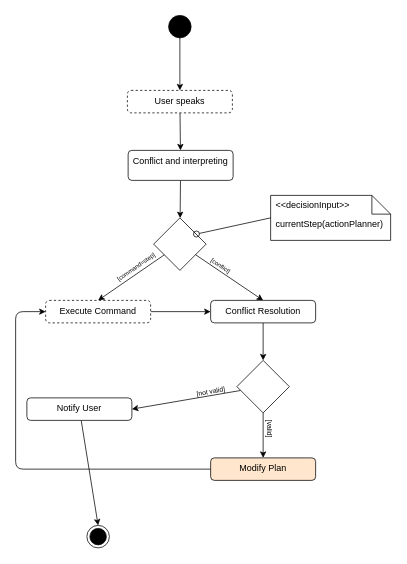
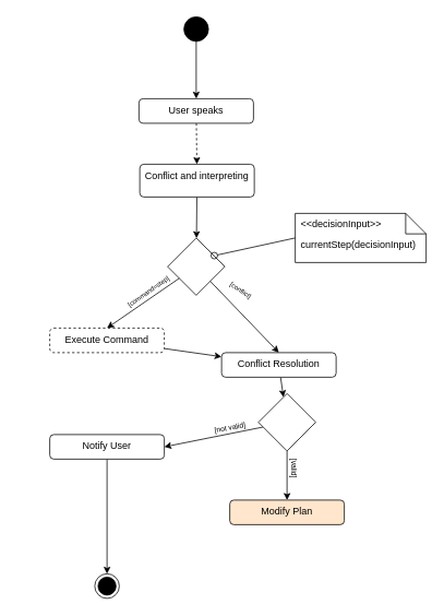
  <mxCell id="0" />
  <mxCell id="1" parent="0" />
  <mxCell id="2" value="" style="rhombus;" parent="1" vertex="1"><mxGeometry x="204" y="290" width="70" height="70" as="geometry" /></mxCell>
  <mxCell id="3" value="" style="edgeStyle=none;html=1;" parent="1" source="4" target="7" edge="1"><mxGeometry relative="1" as="geometry" /></mxCell>
  <mxCell id="4" value="" style="ellipse;fillColor=strokeColor;html=1;" parent="1" vertex="1"><mxGeometry x="224" y="20" width="30" height="30" as="geometry" /></mxCell>
  <mxCell id="5" value="" style="ellipse;html=1;shape=endState;fillColor=strokeColor;" parent="1" vertex="1"><mxGeometry x="115" y="700" width="30" height="30" as="geometry" /></mxCell>
- <mxCell id="6" value="" style="edgeStyle=none;html=1;" parent="1" source="7" target="9" edge="1"><mxGeometry relative="1" as="geometry" /></mxCell>
- <mxCell id="7" value="User speaks" style="html=1;align=center;verticalAlign=top;rounded=1;absoluteArcSize=1;arcSize=10;dashed=1;whiteSpace=wrap;" parent="1" vertex="1"><mxGeometry x="169" y="120" width="140" height="30" as="geometry" /></mxCell>
+ <mxCell id="6" value="" style="edgeStyle=none;html=1;dashed=1;" parent="1" source="7" target="9" edge="1"><mxGeometry relative="1" as="geometry" /></mxCell>
+ <mxCell id="7" value="User speaks" style="html=1;align=center;verticalAlign=top;rounded=1;absoluteArcSize=1;arcSize=10;dashed=0;whiteSpace=wrap;" parent="1" vertex="1"><mxGeometry x="169" y="120" width="140" height="30" as="geometry" /></mxCell>
  <mxCell id="8" value="" style="edgeStyle=none;html=1;" parent="1" source="9" target="2" edge="1"><mxGeometry relative="1" as="geometry" /></mxCell>
  <mxCell id="9" value="Conflict and interpreting" style="html=1;align=center;verticalAlign=top;rounded=1;absoluteArcSize=1;arcSize=10;dashed=0;whiteSpace=wrap;" parent="1" vertex="1"><mxGeometry x="170" y="200" width="140" height="40" as="geometry" /></mxCell>
  <mxCell id="10" style="edgeStyle=none;html=1;entryX=0.5;entryY=0;entryDx=0;entryDy=0;" parent="1" source="2" target="13" edge="1"><mxGeometry relative="1" as="geometry" /></mxCell>
  <mxCell id="11" style="edgeStyle=none;html=1;entryX=0.5;entryY=0;entryDx=0;entryDy=0;" parent="1" source="2" target="15" edge="1"><mxGeometry relative="1" as="geometry" /></mxCell>
  <mxCell id="12" value="" style="edgeStyle=none;html=1;" parent="1" source="13" target="15" edge="1"><mxGeometry relative="1" as="geometry" /></mxCell>
  <mxCell id="13" value="Execute Command" style="html=1;align=center;verticalAlign=top;rounded=1;absoluteArcSize=1;arcSize=10;dashed=1;whiteSpace=wrap;" parent="1" vertex="1"><mxGeometry x="60" y="400" width="140" height="30" as="geometry" /></mxCell>
  <mxCell id="14" value="" style="edgeStyle=none;html=1;" parent="1" source="15" target="18" edge="1"><mxGeometry relative="1" as="geometry" /></mxCell>
- <mxCell id="15" value="Conflict Resolution" style="html=1;align=center;verticalAlign=top;rounded=1;absoluteArcSize=1;arcSize=10;dashed=0;whiteSpace=wrap;" parent="1" vertex="1"><mxGeometry x="280" y="400" width="140" height="30" as="geometry" /></mxCell>
+ <mxCell id="15" value="Conflict Resolution" style="html=1;align=center;verticalAlign=top;rounded=1;absoluteArcSize=1;arcSize=10;dashed=0;whiteSpace=wrap;" parent="1" vertex="1"><mxGeometry x="270" y="430" width="140" height="30" as="geometry" /></mxCell>
  <mxCell id="16" style="edgeStyle=none;html=1;entryX=0.5;entryY=0;entryDx=0;entryDy=0;" parent="1" source="18" target="20" edge="1"><mxGeometry relative="1" as="geometry" /></mxCell>
  <mxCell id="17" style="edgeStyle=none;html=1;entryX=1;entryY=0.5;entryDx=0;entryDy=0;" parent="1" source="18" target="22" edge="1"><mxGeometry relative="1" as="geometry" /></mxCell>
  <mxCell id="18" value="" style="rhombus;" parent="1" vertex="1"><mxGeometry x="315" y="480" width="70" height="70" as="geometry" /></mxCell>
- <mxCell id="19" style="edgeStyle=none;html=1;entryX=0;entryY=0.5;entryDx=0;entryDy=0;" parent="1" source="20" target="13" edge="1"><mxGeometry relative="1" as="geometry"><Array as="points"><mxPoint x="20" y="625" /><mxPoint x="20" y="415" /></Array></mxGeometry></mxCell>
  <mxCell id="20" value="Modify Plan" style="html=1;align=center;verticalAlign=top;rounded=1;absoluteArcSize=1;arcSize=10;dashed=0;whiteSpace=wrap;fillColor=#ffe6cc;" parent="1" vertex="1"><mxGeometry x="280" y="610" width="140" height="30" as="geometry" /></mxCell>
  <mxCell id="21" style="edgeStyle=none;html=1;entryX=0.5;entryY=0;entryDx=0;entryDy=0;" parent="1" source="22" target="5" edge="1"><mxGeometry relative="1" as="geometry" /></mxCell>
- <mxCell id="22" value="Notify User" style="html=1;align=center;verticalAlign=top;rounded=1;absoluteArcSize=1;arcSize=10;dashed=0;whiteSpace=wrap;" parent="1" vertex="1"><mxGeometry x="35" y="530" width="140" height="30" as="geometry" /></mxCell>
- <mxCell id="23" value="currentStep(actionPlanner)" style="shape=note2;boundedLbl=1;whiteSpace=wrap;html=1;size=25;verticalAlign=top;align=left;spacingLeft=5;whiteSpace=wrap;" parent="1" vertex="1"><mxGeometry x="360" y="260" width="160" height="60" as="geometry" /></mxCell>
+ <mxCell id="22" value="Notify User" style="html=1;align=center;verticalAlign=top;rounded=1;absoluteArcSize=1;arcSize=10;dashed=0;whiteSpace=wrap;" parent="1" vertex="1"><mxGeometry x="60" y="530" width="140" height="30" as="geometry" /></mxCell>
+ <mxCell id="23" value="currentStep(decisionInput)" style="shape=note2;boundedLbl=1;whiteSpace=wrap;html=1;size=25;verticalAlign=top;align=left;spacingLeft=5;whiteSpace=wrap;" parent="1" vertex="1"><mxGeometry x="360" y="260" width="160" height="60" as="geometry" /></mxCell>
  <mxCell id="24" value="&amp;lt;&amp;lt;decisionInput&amp;gt;&amp;gt;" style="resizeWidth=1;part=1;html=1;strokeColor=none;fillColor=none;align=left;spacingLeft=5;whiteSpace=wrap;" parent="23" vertex="1"><mxGeometry width="160" height="25" relative="1" as="geometry" /></mxCell>
  <mxCell id="25" value="" style="html=1;verticalAlign=bottom;labelBackgroundColor=none;endArrow=oval;endFill=0;endSize=8;exitX=0;exitY=0.5;exitDx=0;exitDy=0;exitPerimeter=0;entryX=0.816;entryY=0.308;entryDx=0;entryDy=0;entryPerimeter=0;" parent="1" source="23" target="2" edge="1"><mxGeometry width="160" relative="1" as="geometry"><mxPoint x="410" y="360" as="sourcePoint" /><mxPoint x="570" y="360" as="targetPoint" /></mxGeometry></mxCell>
  <mxCell id="26" value="&lt;font style=&quot;font-size: 9px;&quot;&gt;[not valid]&lt;/font&gt;" style="text;html=1;align=center;verticalAlign=middle;resizable=0;points=[];autosize=1;strokeColor=none;fillColor=none;rotation=-10;" parent="1" vertex="1"><mxGeometry x="250" y="506" width="60" height="30" as="geometry" /></mxCell>
  <mxCell id="27" value="&lt;font style=&quot;font-size: 9px;&quot;&gt;[valid]&lt;/font&gt;" style="text;html=1;align=center;verticalAlign=middle;resizable=0;points=[];autosize=1;strokeColor=none;fillColor=none;rotation=90;" parent="1" vertex="1"><mxGeometry x="334" y="556" width="50" height="30" as="geometry" /></mxCell>
  <mxCell id="28" value="&lt;font style=&quot;font-size: 8px;&quot;&gt;[command=step]&lt;/font&gt;" style="text;html=1;align=center;verticalAlign=middle;resizable=0;points=[];autosize=1;strokeColor=none;fillColor=none;rotation=-35;" parent="1" vertex="1"><mxGeometry x="140" y="340" width="80" height="30" as="geometry" /></mxCell>
  <mxCell id="29" value="&lt;font style=&quot;font-size: 8px;&quot;&gt;[conflict]&lt;/font&gt;" style="text;html=1;align=center;verticalAlign=middle;resizable=0;points=[];autosize=1;strokeColor=none;fillColor=none;rotation=34;" parent="1" vertex="1"><mxGeometry x="269" y="338" width="50" height="30" as="geometry" /></mxCell>
